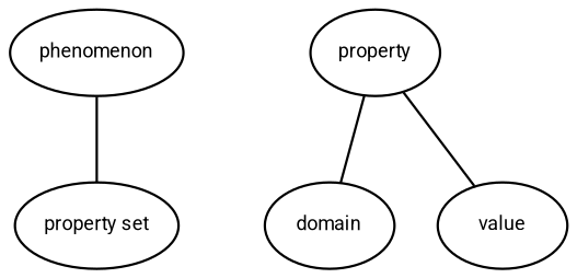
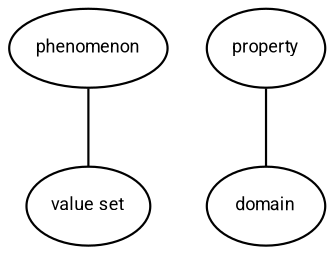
  digraph {
    fontname=Roboto
    splines=true
    node [fillcolor=white fontname=Roboto fontsize=8 style=filled]
    edge [arrowhead=none arrowtail=none dir=both fontname=Roboto fontsize=8]
    n1 [label=phenomenon]
-   n2 [label="property set"]
+   n2 [label="value set"]
    n3 [label=property]
    n4 [label=domain]
-   n5 [label=value]
    n1 -> n2
    n3 -> n4
-   n3 -> n5
  }
